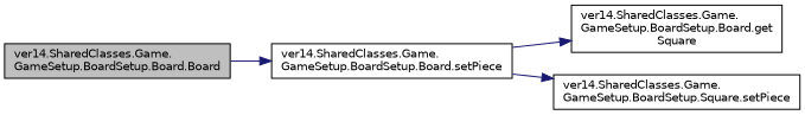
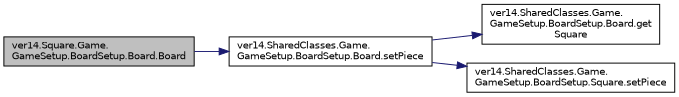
  digraph {
    rankdir=LR
    node [color=black fillcolor=white fontname=Helvetica fontsize=10 shape=record style=filled]
    edge [color=midnightblue fontname=Helvetica fontsize=10 labelfontname=Helvetica labelfontsize=10 style=solid]
-   n1 [fillcolor=grey75 fontcolor=black height=0.2 label="ver14.SharedClasses.Game.\lGameSetup.BoardSetup.Board.Board" width=0.4]
+   n1 [fillcolor=grey75 fontcolor=black height=0.2 label="ver14.Square.Game.\lGameSetup.BoardSetup.Board.Board" width=0.4]
    n2 [height=0.2 label="ver14.SharedClasses.Game.\lGameSetup.BoardSetup.Board.setPiece" width=0.4]
    n3 [height=0.2 label="ver14.SharedClasses.Game.\lGameSetup.BoardSetup.Board.get\lSquare" width=0.4]
    n4 [height=0.2 label="ver14.SharedClasses.Game.\lGameSetup.BoardSetup.Square.setPiece" width=0.4]
    n1 -> n2
    n2 -> n3
    n2 -> n4
  }
